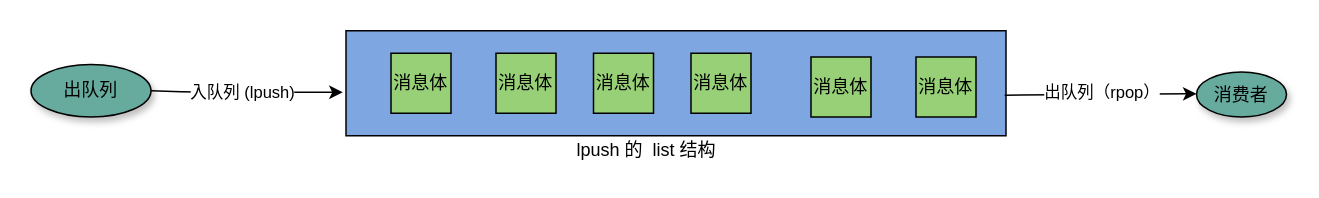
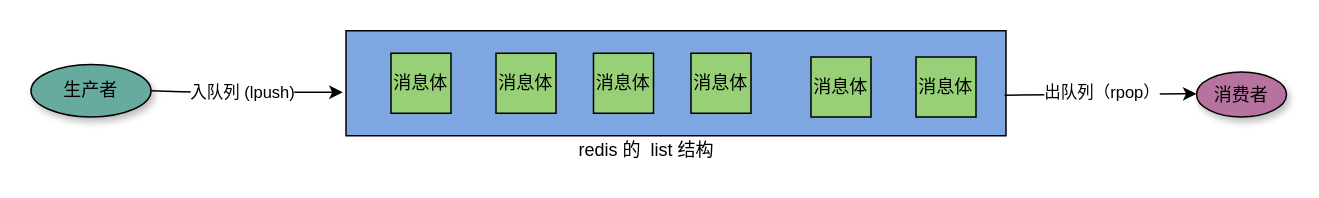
  <mxCell id="0" />
  <mxCell id="1" parent="0" />
  <mxCell id="2" value="" style="rounded=0;whiteSpace=wrap;html=1;fillColor=#7EA6E0;" vertex="1" parent="1"><mxGeometry x="230" y="20" width="440" height="70" as="geometry" /></mxCell>
- <mxCell id="3" value="lpush&amp;nbsp;的&amp;nbsp; list&amp;nbsp;结构" style="text;html=1;align=center;verticalAlign=middle;resizable=0;points=[];autosize=1;" vertex="1" parent="1"><mxGeometry x="375" y="90" width="110" height="20" as="geometry" /></mxCell>
+ <mxCell id="3" value="redis&amp;nbsp;的&amp;nbsp; list&amp;nbsp;结构" style="text;html=1;align=center;verticalAlign=middle;resizable=0;points=[];autosize=1;" vertex="1" parent="1"><mxGeometry x="375" y="90" width="110" height="20" as="geometry" /></mxCell>
  <mxCell id="4" value="" style="shape=table;html=1;whiteSpace=wrap;startSize=0;container=1;collapsible=0;childLayout=tableLayout;fillColor=#97D077;" vertex="1" parent="1"><mxGeometry x="260" y="35" width="40" height="40" as="geometry" /></mxCell>
  <mxCell id="5" value="" style="shape=partialRectangle;html=1;whiteSpace=wrap;collapsible=0;dropTarget=0;pointerEvents=0;fillColor=none;top=0;left=0;bottom=0;right=0;points=[[0,0.5],[1,0.5]];portConstraint=eastwest;" vertex="1" parent="4"><mxGeometry width="40" height="40" as="geometry" /></mxCell>
  <mxCell id="6" value="消息体" style="shape=partialRectangle;html=1;whiteSpace=wrap;connectable=0;overflow=hidden;fillColor=none;top=0;left=0;bottom=0;right=0;" vertex="1" parent="5"><mxGeometry width="40" height="40" as="geometry" /></mxCell>
  <mxCell id="7" value="" style="shape=table;html=1;whiteSpace=wrap;startSize=0;container=1;collapsible=0;childLayout=tableLayout;fillColor=#97D077;" vertex="1" parent="1"><mxGeometry x="395" y="35" width="40" height="40" as="geometry" /></mxCell>
  <mxCell id="8" value="" style="shape=partialRectangle;html=1;whiteSpace=wrap;collapsible=0;dropTarget=0;pointerEvents=0;fillColor=none;top=0;left=0;bottom=0;right=0;points=[[0,0.5],[1,0.5]];portConstraint=eastwest;" vertex="1" parent="7"><mxGeometry width="40" height="40" as="geometry" /></mxCell>
  <mxCell id="9" value="消息体" style="shape=partialRectangle;html=1;whiteSpace=wrap;connectable=0;overflow=hidden;fillColor=none;top=0;left=0;bottom=0;right=0;" vertex="1" parent="8"><mxGeometry width="40" height="40" as="geometry" /></mxCell>
  <mxCell id="10" value="" style="shape=table;html=1;whiteSpace=wrap;startSize=0;container=1;collapsible=0;childLayout=tableLayout;fillColor=#97D077;" vertex="1" parent="1"><mxGeometry x="330" y="35" width="40" height="40" as="geometry" /></mxCell>
  <mxCell id="11" value="" style="shape=partialRectangle;html=1;whiteSpace=wrap;collapsible=0;dropTarget=0;pointerEvents=0;fillColor=none;top=0;left=0;bottom=0;right=0;points=[[0,0.5],[1,0.5]];portConstraint=eastwest;" vertex="1" parent="10"><mxGeometry width="40" height="40" as="geometry" /></mxCell>
  <mxCell id="12" value="消息体" style="shape=partialRectangle;html=1;whiteSpace=wrap;connectable=0;overflow=hidden;fillColor=none;top=0;left=0;bottom=0;right=0;" vertex="1" parent="11"><mxGeometry width="40" height="40" as="geometry" /></mxCell>
  <mxCell id="13" value="" style="shape=table;html=1;whiteSpace=wrap;startSize=0;container=1;collapsible=0;childLayout=tableLayout;fillColor=#97D077;" vertex="1" parent="1"><mxGeometry x="460" y="35" width="40" height="40" as="geometry" /></mxCell>
  <mxCell id="14" value="" style="shape=partialRectangle;html=1;whiteSpace=wrap;collapsible=0;dropTarget=0;pointerEvents=0;fillColor=none;top=0;left=0;bottom=0;right=0;points=[[0,0.5],[1,0.5]];portConstraint=eastwest;" vertex="1" parent="13"><mxGeometry width="40" height="40" as="geometry" /></mxCell>
  <mxCell id="15" value="消息体" style="shape=partialRectangle;html=1;whiteSpace=wrap;connectable=0;overflow=hidden;fillColor=none;top=0;left=0;bottom=0;right=0;" vertex="1" parent="14"><mxGeometry width="40" height="40" as="geometry" /></mxCell>
- <mxCell id="16" value="出队列" style="ellipse;whiteSpace=wrap;html=1;shadow=1;strokeColor=#000000;fillColor=#67AB9F;" vertex="1" parent="1"><mxGeometry x="20" y="42.5" width="80" height="35" as="geometry" /></mxCell>
+ <mxCell id="16" value="生产者" style="ellipse;whiteSpace=wrap;html=1;shadow=1;strokeColor=#000000;fillColor=#67AB9F;" vertex="1" parent="1"><mxGeometry x="20" y="42.5" width="80" height="35" as="geometry" /></mxCell>
  <mxCell id="17" value="" style="endArrow=classic;html=1;entryX=-0.005;entryY=0.629;entryDx=0;entryDy=0;exitX=1;exitY=0.5;exitDx=0;exitDy=0;entryPerimeter=0;" edge="1" parent="1" source="16"><mxGeometry relative="1" as="geometry"><mxPoint x="-8.96" y="58.005" as="sourcePoint" /><mxPoint x="227.8" y="61.03" as="targetPoint" /><Array as="points"><mxPoint x="130" y="61" /></Array></mxGeometry></mxCell>
  <mxCell id="18" value="&lt;div style=&quot;text-align: left&quot;&gt;入队列 (lpush)&lt;/div&gt;" style="edgeLabel;resizable=0;html=1;align=center;verticalAlign=middle;" connectable="0" vertex="1" parent="17"><mxGeometry relative="1" as="geometry"><mxPoint x="-3.98" y="-1.01" as="offset" /></mxGeometry></mxCell>
  <mxCell id="19" value="" style="shape=table;html=1;whiteSpace=wrap;startSize=0;container=1;collapsible=0;childLayout=tableLayout;fillColor=#97D077;" vertex="1" parent="1"><mxGeometry x="610" y="37.5" width="40" height="40" as="geometry" /></mxCell>
  <mxCell id="20" value="" style="shape=partialRectangle;html=1;whiteSpace=wrap;collapsible=0;dropTarget=0;pointerEvents=0;fillColor=none;top=0;left=0;bottom=0;right=0;points=[[0,0.5],[1,0.5]];portConstraint=eastwest;" vertex="1" parent="19"><mxGeometry width="40" height="40" as="geometry" /></mxCell>
  <mxCell id="21" value="消息体" style="shape=partialRectangle;html=1;whiteSpace=wrap;connectable=0;overflow=hidden;fillColor=none;top=0;left=0;bottom=0;right=0;" vertex="1" parent="20"><mxGeometry width="40" height="40" as="geometry" /></mxCell>
  <mxCell id="22" value="" style="shape=table;html=1;whiteSpace=wrap;startSize=0;container=1;collapsible=0;childLayout=tableLayout;fillColor=#97D077;" vertex="1" parent="1"><mxGeometry x="540" y="37.5" width="40" height="40" as="geometry" /></mxCell>
  <mxCell id="23" value="" style="shape=partialRectangle;html=1;whiteSpace=wrap;collapsible=0;dropTarget=0;pointerEvents=0;fillColor=none;top=0;left=0;bottom=0;right=0;points=[[0,0.5],[1,0.5]];portConstraint=eastwest;" vertex="1" parent="22"><mxGeometry width="40" height="40" as="geometry" /></mxCell>
  <mxCell id="24" value="消息体" style="shape=partialRectangle;html=1;whiteSpace=wrap;connectable=0;overflow=hidden;fillColor=none;top=0;left=0;bottom=0;right=0;" vertex="1" parent="23"><mxGeometry width="40" height="40" as="geometry" /></mxCell>
- <mxCell id="25" value="消费者" style="ellipse;whiteSpace=wrap;html=1;shadow=1;strokeColor=#000000;fillColor=#67ab9f;" vertex="1" parent="1"><mxGeometry x="797" y="47.5" width="60" height="30" as="geometry" /></mxCell>
+ <mxCell id="25" value="消费者" style="ellipse;whiteSpace=wrap;html=1;shadow=1;strokeColor=#000000;fillColor=#B5739D;" vertex="1" parent="1"><mxGeometry x="797" y="47.5" width="60" height="30" as="geometry" /></mxCell>
  <mxCell id="26" value="" style="endArrow=classic;html=1;exitX=0.998;exitY=0.614;exitDx=0;exitDy=0;exitPerimeter=0;" edge="1" parent="1" source="2"><mxGeometry width="50" height="50" relative="1" as="geometry"><mxPoint x="687" y="62" as="sourcePoint" /><mxPoint x="797" y="62" as="targetPoint" /></mxGeometry></mxCell>
  <mxCell id="27" value="出队列（rpop）" style="edgeLabel;html=1;align=center;verticalAlign=middle;resizable=0;points=[];" vertex="1" connectable="0" parent="26"><mxGeometry x="-0.345" y="3" relative="1" as="geometry"><mxPoint x="22" y="0.5" as="offset" /></mxGeometry></mxCell>
